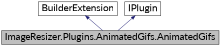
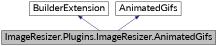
  digraph {
    fontname=Lato
    node [color=black fillcolor=white fontname=Lato fontsize=24 shape=record style=filled]
    edge [color=midnightblue dir=back fontname=Lato fontsize=24 labelfontname=Helvetica labelfontsize=24 style=solid]
-   n1 [fillcolor=grey75 fontcolor=black height=0.2 label="ImageResizer.Plugins.AnimatedGifs.AnimatedGifs" width=0.4]
+   n1 [fillcolor=grey75 fontcolor=black height=0.2 label="ImageResizer.Plugins.ImageResizer.AnimatedGifs" width=0.4]
    n2 [height=0.2 label=BuilderExtension width=0.4]
-   n3 [height=0.2 label=IPlugin width=0.4]
+   n3 [height=0.2 label=AnimatedGifs width=0.4]
    n2 -> n1
    n3 -> n1
  }
